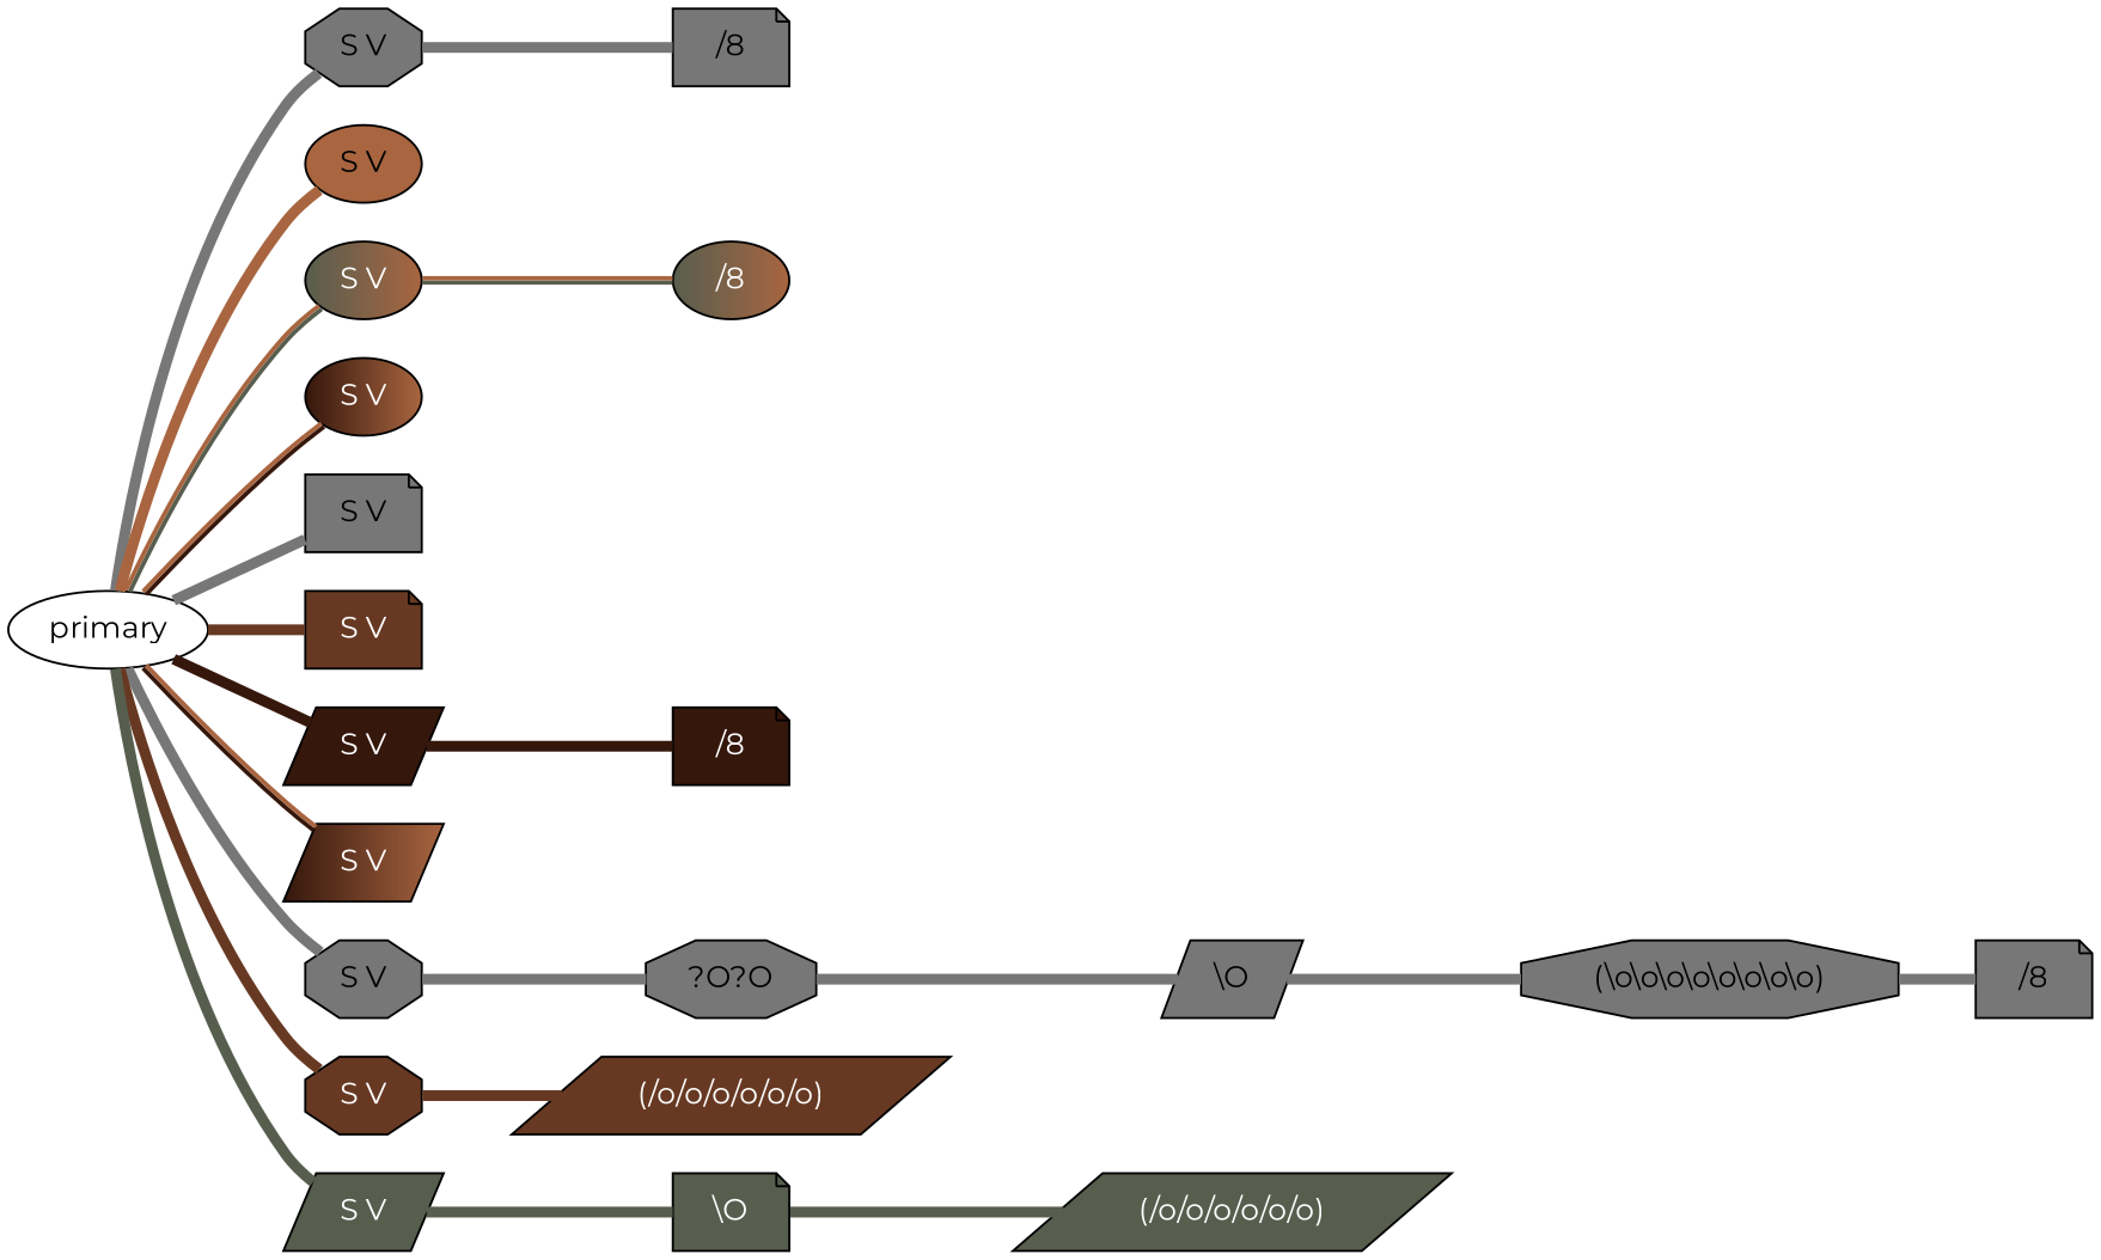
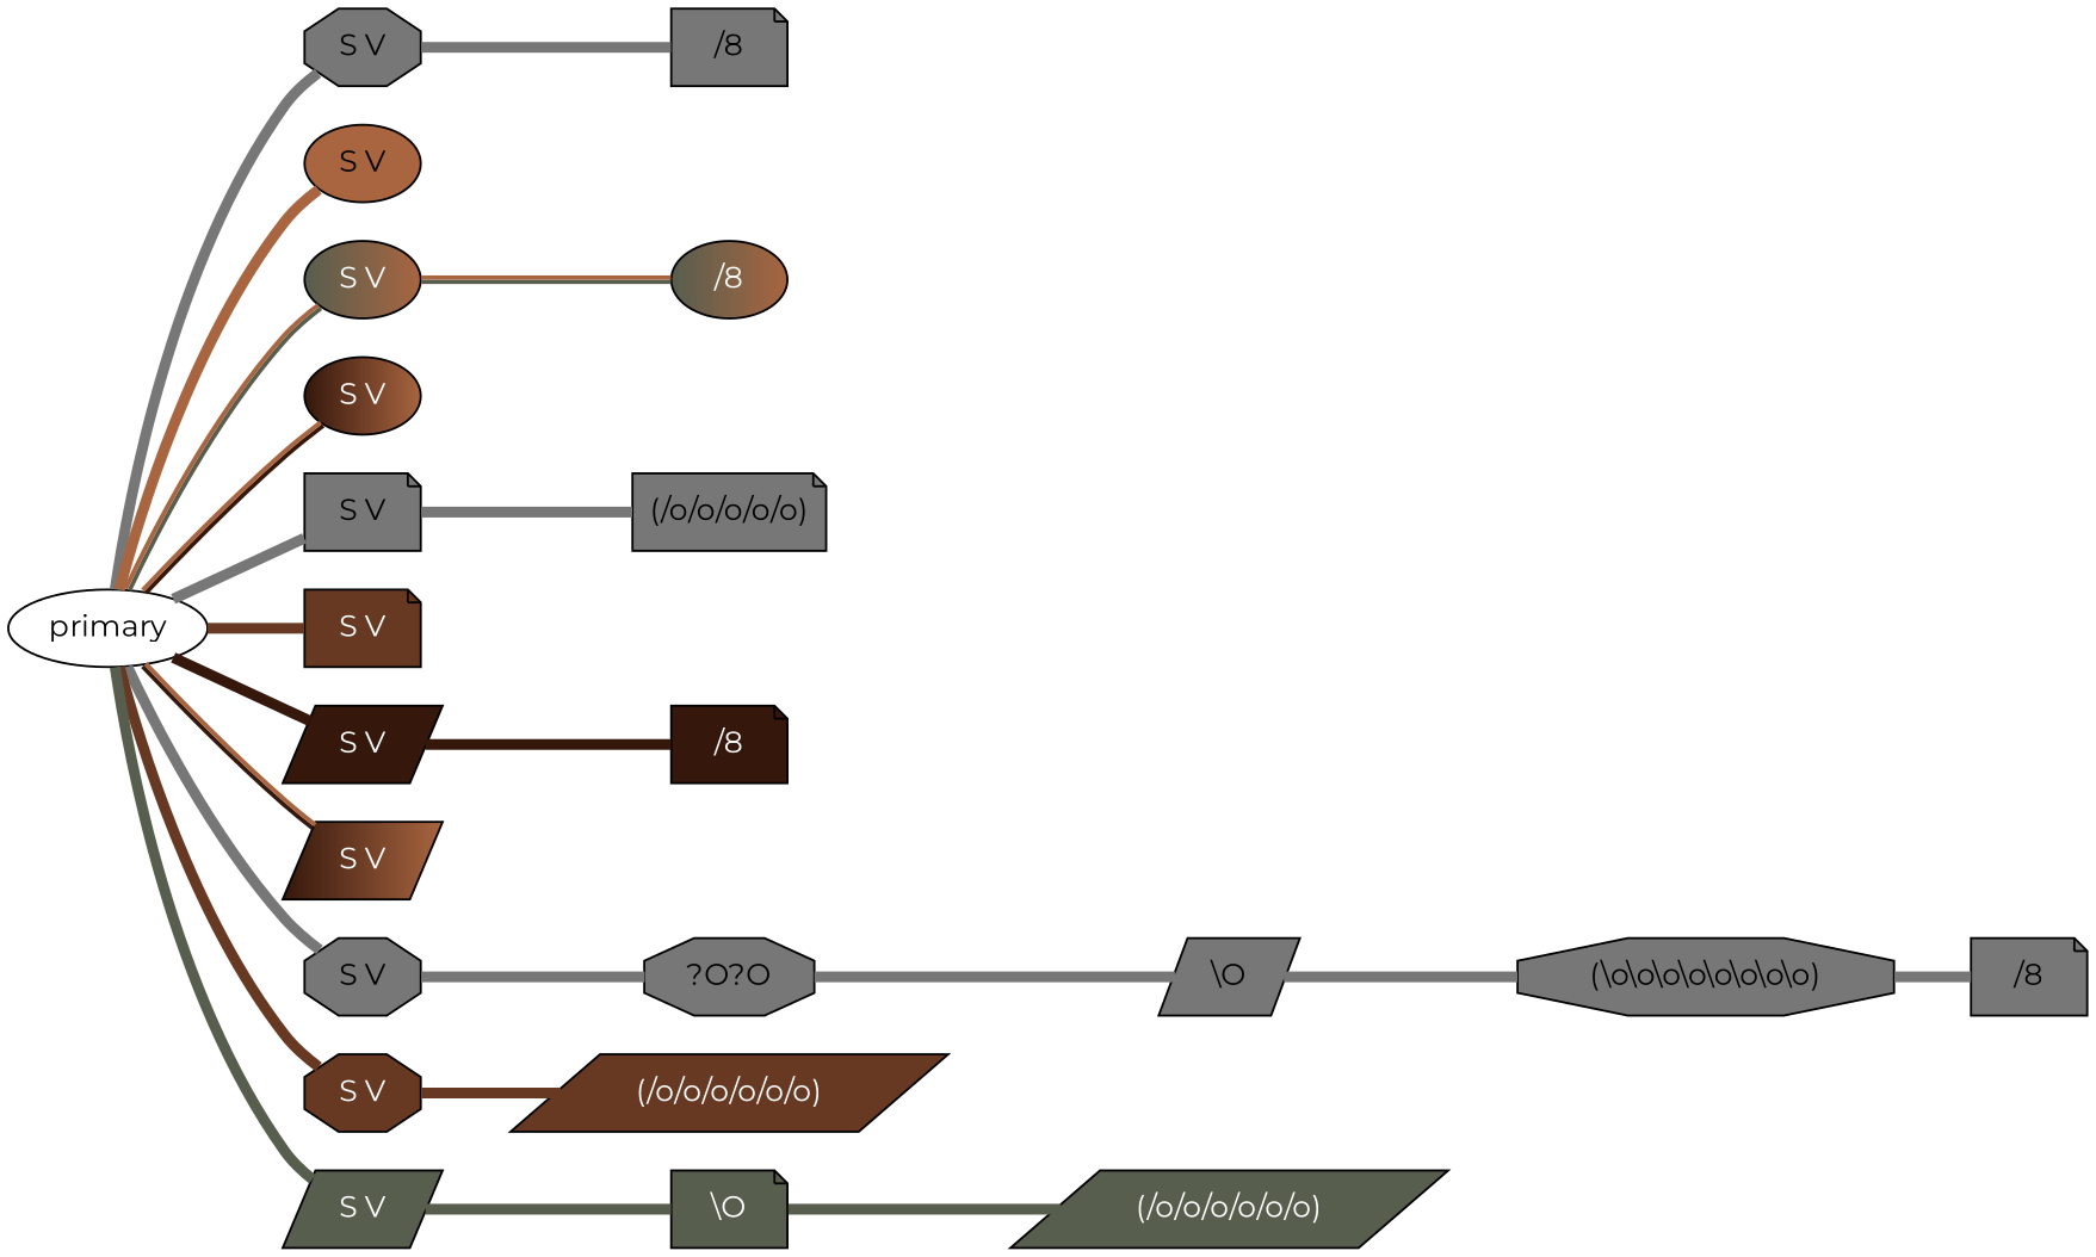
  graph {
    rankdir=LR
    fontname=Montserrat
    node [fillcolor="#777777" fontcolor="#ffffff" qtype=pendant_node style=filled shape=note fontname=Montserrat]
    edge [color="#777777" penwidth=5 qtype=knot_link fontname=Montserrat]
    n1 [fontcolor="#000000" label="S V" pendant_attach=V pendant_colors="#777777" pendant_length=48.0 pendant_ply=S shape=octagon]
    n2 [fontcolor="#000000" knot_position=17.5 knot_spin=S knot_type=E knot_value=1 label="/8" qtype=knot_node]
    primary [shape=ellipse fillcolor="" fontcolor="" qtype="" style=""]
    n4 [fillcolor="#A86540" fontcolor="#000000" label="S V" pendant_attach=V pendant_colors="#A86540" pendant_length=52.0 pendant_ply=S shape=ellipse]
    n5 [fillcolor="#575E4E:#A86540" label="S V" pendant_attach=V pendant_colors="#575E4E:#A86540" pendant_length=43.5 pendant_ply=S shape=ellipse]
    n6 [fillcolor="#35170C:#A86540" label="S V" pendant_attach=V pendant_colors="#35170C:#A86540" pendant_length=44.0 pendant_ply=S shape=ellipse]
    n7 [fontcolor="#000000" label="S V" pendant_attach=V pendant_colors="#777777" pendant_length=47.5 pendant_ply=S]
    n8 [fillcolor="#673923" label="S V" pendant_attach=V pendant_colors="#673923" pendant_length=48.0 pendant_ply=S]
    n9 [fillcolor="#35170C" label="S V" pendant_attach=V pendant_colors="#35170C" pendant_length=37.0 pendant_ply=S shape=parallelogram]
    n10 [fillcolor="#35170C:#A86540" label="S V" pendant_attach=V pendant_colors="#35170C:#A86540" pendant_length=3.0 pendant_ply=S shape=parallelogram]
    n11 [fontcolor="#000000" label="S V" pendant_attach=V pendant_colors="#777777" pendant_length=37.0 pendant_ply=S shape=octagon]
    n12 [fillcolor="#673923" label="S V" pendant_attach=V pendant_colors="#673923" pendant_length=44.0 pendant_ply=S shape=octagon]
    n13 [fillcolor="#575E4E" label="S V" pendant_attach=V pendant_colors="#575E4E" pendant_length=33.5 pendant_ply=S shape=parallelogram]
    n14 [fillcolor="#575E4E:#A86540" knot_position=17.0 knot_spin=S knot_type=E knot_value=1 label="/8" qtype=knot_node shape=ellipse]
+   n15 [fontcolor="#000000" knot_position=18.0 knot_spin=S knot_type=L knot_value=5 label="(/o/o/o/o/o)" qtype=knot_node]
    n16 [fillcolor="#35170C" knot_position=16.5 knot_spin=S knot_type=E knot_value=1 label="/8" qtype=knot_node]
    n17 [fontcolor="#000000" knot_position=2.5 knot_spin=SZ knot_type=S knot_value=2 label="?O?O" qtype=knot_node shape=octagon]
    n18 [fontcolor="#000000" knot_position=8.0 knot_spin=Z knot_type=S knot_value=1 label="\\O" qtype=knot_node shape=parallelogram]
    n19 [fontcolor="#000000" knot_position=15.5 knot_spin=Z knot_type=L knot_value=8 label="(\\o\\o\\o\\o\\o\\o\\o\\o)" qtype=knot_node shape=octagon]
    n20 [fontcolor="#000000" knot_position=28.0 knot_spin=S knot_type=E knot_value=1 label="/8" qtype=knot_node]
    n21 [fillcolor="#673923" knot_position=19.0 knot_spin=S knot_type=L knot_value=6 label="(/o/o/o/o/o/o)" qtype=knot_node shape=parallelogram]
    n22 [fillcolor="#575E4E" knot_position=7.5 knot_spin=Z knot_type=S knot_value=1 label="\\O" qtype=knot_node]
    n23 [fillcolor="#575E4E" knot_position=16.5 knot_spin=S knot_type=L knot_value=6 label="(/o/o/o/o/o/o)" qtype=knot_node shape=parallelogram]
    n1 -- n2
    primary -- n1 [qtype=pendant_link]
    primary -- n4 [color="#A86540" qtype=pendant_link]
    primary -- n5 [color="#575E4E:#A86540" penwidth=2 qtype=pendant_link]
    primary -- n6 [color="#35170C:#A86540" penwidth=2 qtype=pendant_link]
    primary -- n7 [qtype=pendant_link]
    primary -- n8 [color="#673923" qtype=pendant_link]
    primary -- n9 [color="#35170C" qtype=pendant_link]
    primary -- n10 [color="#35170C:#A86540" penwidth=2 qtype=pendant_link]
    primary -- n11 [qtype=pendant_link]
    primary -- n12 [color="#673923" qtype=pendant_link]
    primary -- n13 [color="#575E4E" qtype=pendant_link]
    n5 -- n14 [color="#575E4E:#A86540" penwidth=2]
+   n7 -- n15
    n9 -- n16 [color="#35170C"]
    n11 -- n17
    n12 -- n21 [color="#673923"]
    n13 -- n22 [color="#575E4E"]
    n17 -- n18
    n18 -- n19
    n19 -- n20
    n22 -- n23 [color="#575E4E"]
  }
